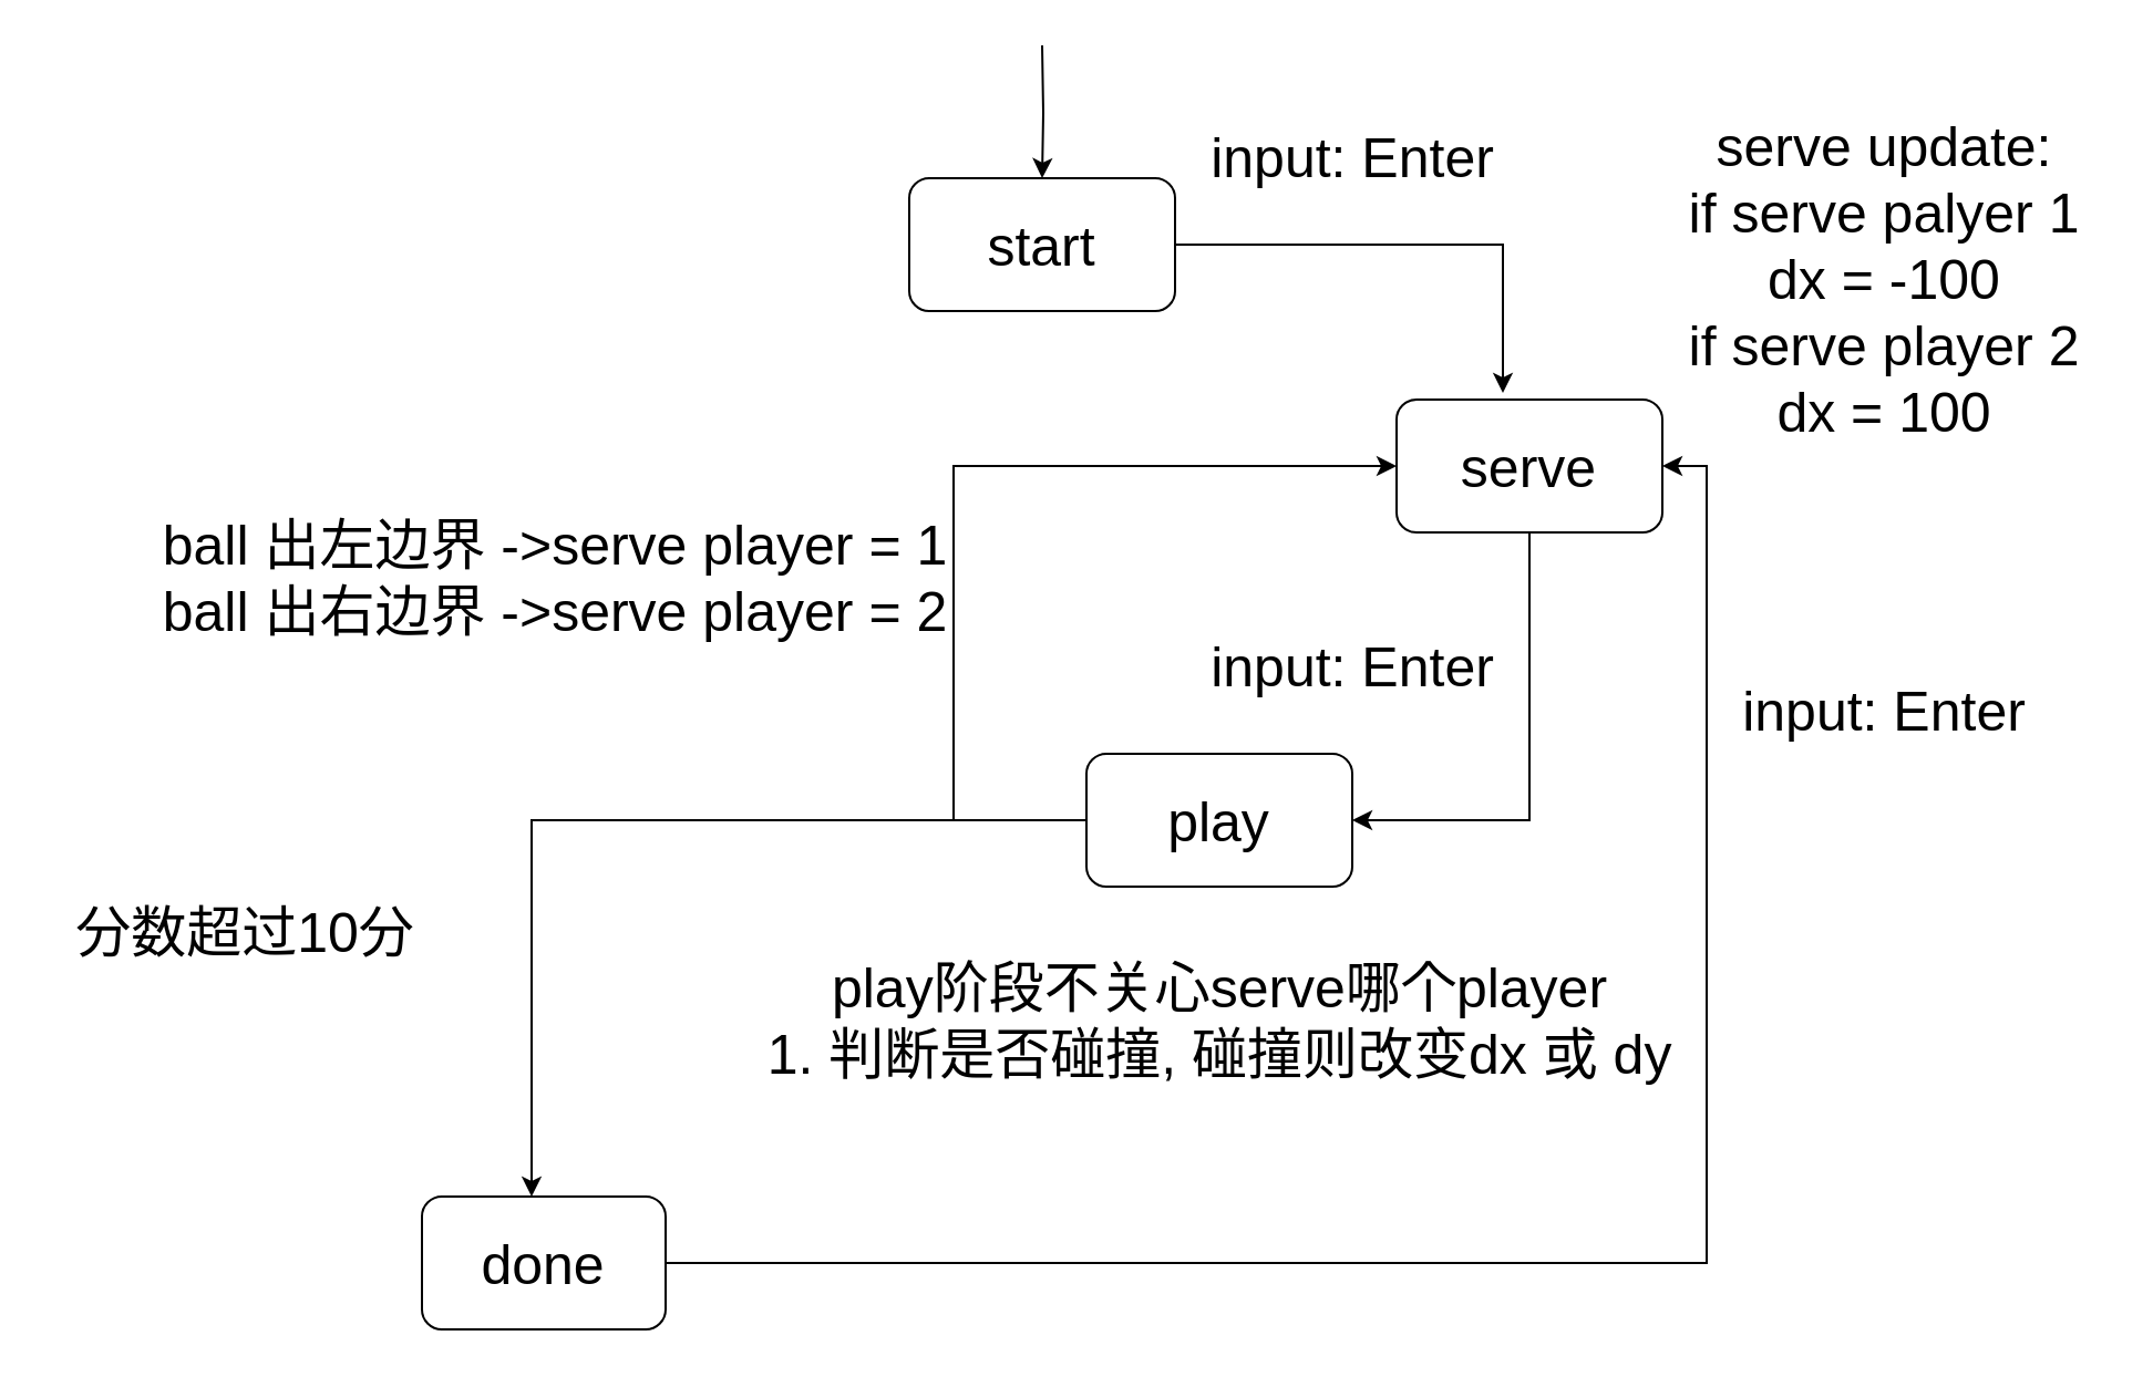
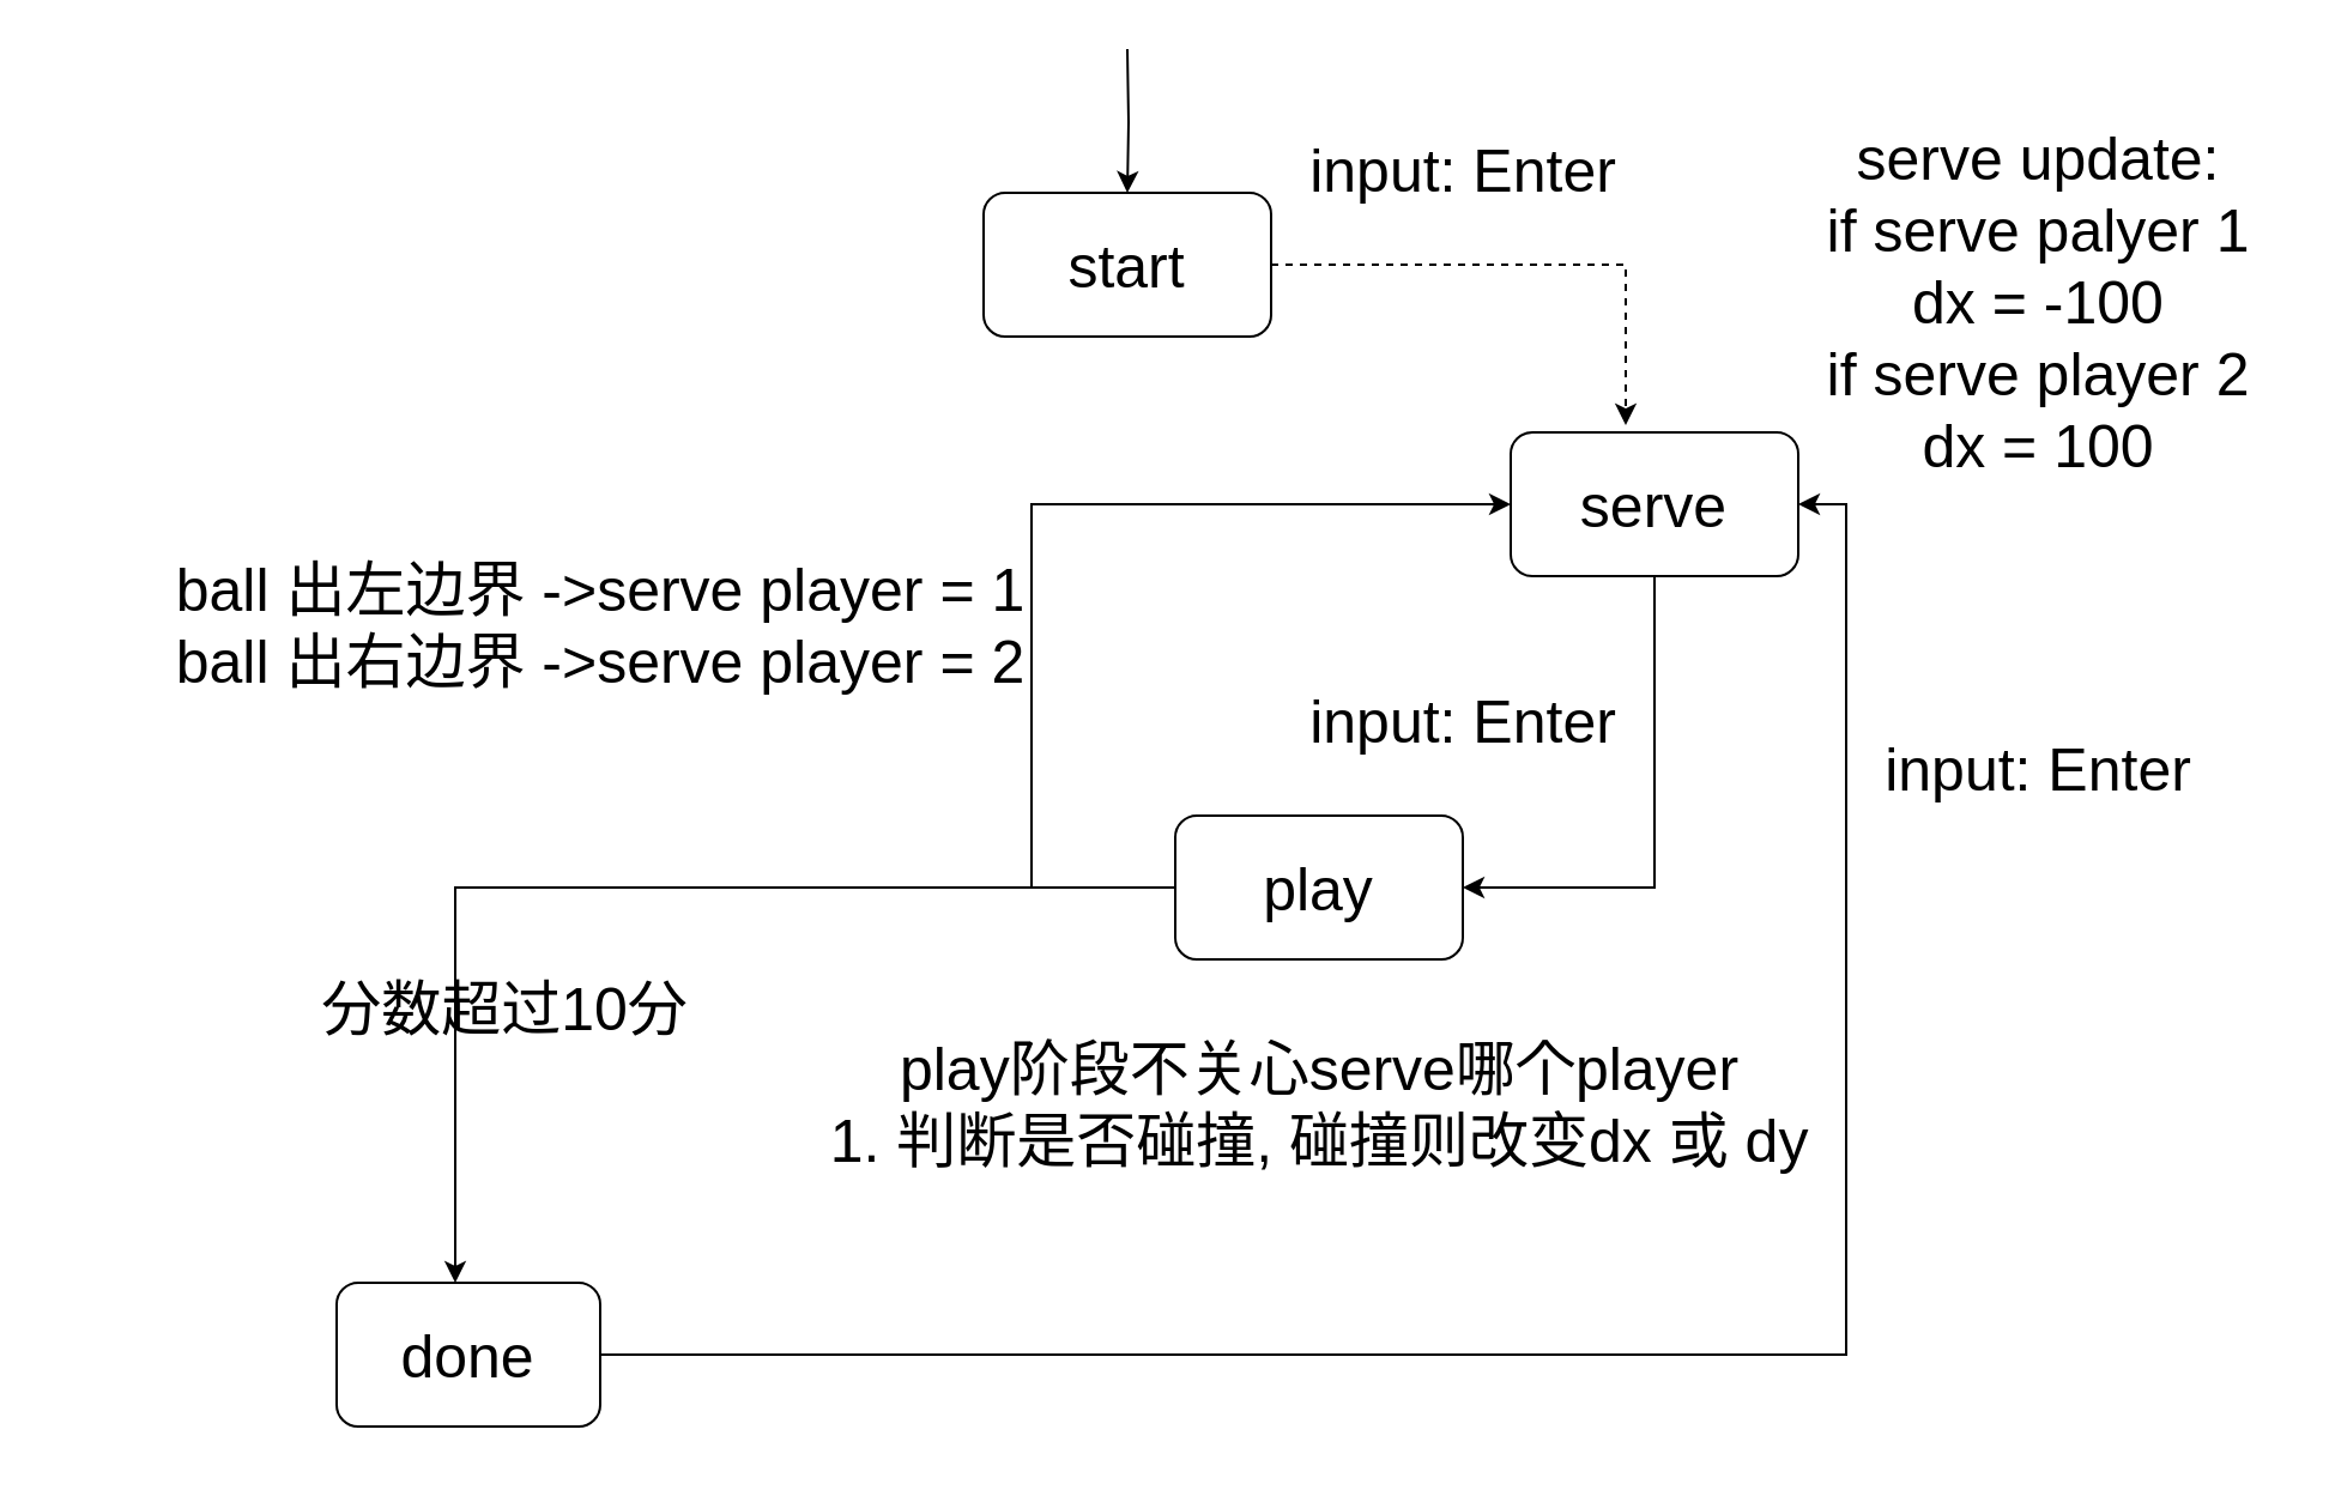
  <mxCell id="0" />
  <mxCell id="1" parent="0" />
  <mxCell id="2" style="edgeStyle=orthogonalEdgeStyle;rounded=0;orthogonalLoop=1;jettySize=auto;html=1;exitX=0.5;exitY=0;exitDx=0;exitDy=0;fontSize=25;entryX=0.5;entryY=0;entryDx=0;entryDy=0;" edge="1" parent="1" target="4"><mxGeometry relative="1" as="geometry"><mxPoint x="470" y="20" as="sourcePoint" /></mxGeometry></mxCell>
- <mxCell id="3" style="edgeStyle=orthogonalEdgeStyle;rounded=0;orthogonalLoop=1;jettySize=auto;html=1;exitX=1;exitY=0.5;exitDx=0;exitDy=0;entryX=0.4;entryY=-0.05;entryDx=0;entryDy=0;entryPerimeter=0;fontSize=25;" edge="1" parent="1" source="4" target="6"><mxGeometry relative="1" as="geometry" /></mxCell>
+ <mxCell id="3" style="edgeStyle=orthogonalEdgeStyle;rounded=0;orthogonalLoop=1;jettySize=auto;html=1;exitX=1;exitY=0.5;exitDx=0;exitDy=0;entryX=0.4;entryY=-0.05;entryDx=0;entryDy=0;entryPerimeter=0;fontSize=25;dashed=1;" edge="1" parent="1" source="4" target="6"><mxGeometry relative="1" as="geometry" /></mxCell>
  <mxCell id="4" value="start" style="rounded=1;whiteSpace=wrap;html=1;fontSize=25;" vertex="1" parent="1"><mxGeometry x="410" y="80" width="120" height="60" as="geometry" /></mxCell>
  <mxCell id="5" style="edgeStyle=orthogonalEdgeStyle;rounded=0;orthogonalLoop=1;jettySize=auto;html=1;exitX=0.5;exitY=1;exitDx=0;exitDy=0;entryX=1;entryY=0.5;entryDx=0;entryDy=0;fontSize=25;" edge="1" parent="1" source="6" target="9"><mxGeometry relative="1" as="geometry" /></mxCell>
  <mxCell id="6" value="serve" style="rounded=1;whiteSpace=wrap;html=1;fontSize=25;" vertex="1" parent="1"><mxGeometry x="630" y="180" width="120" height="60" as="geometry" /></mxCell>
  <mxCell id="7" style="edgeStyle=orthogonalEdgeStyle;rounded=0;orthogonalLoop=1;jettySize=auto;html=1;exitX=0;exitY=0.5;exitDx=0;exitDy=0;entryX=0;entryY=0.5;entryDx=0;entryDy=0;fontSize=25;" edge="1" parent="1" source="9" target="6"><mxGeometry relative="1" as="geometry"><Array as="points"><mxPoint x="430" y="370" /><mxPoint x="430" y="210" /></Array></mxGeometry></mxCell>
  <mxCell id="8" style="edgeStyle=orthogonalEdgeStyle;rounded=0;orthogonalLoop=1;jettySize=auto;html=1;exitX=0;exitY=0.5;exitDx=0;exitDy=0;entryX=0.45;entryY=0;entryDx=0;entryDy=0;entryPerimeter=0;fontSize=25;" edge="1" parent="1" source="9" target="16"><mxGeometry relative="1" as="geometry" /></mxCell>
  <mxCell id="9" value="play" style="rounded=1;whiteSpace=wrap;html=1;fontSize=25;" vertex="1" parent="1"><mxGeometry x="490" y="340" width="120" height="60" as="geometry" /></mxCell>
  <mxCell id="10" value="input: Enter" style="text;html=1;align=center;verticalAlign=middle;resizable=0;points=[];autosize=1;strokeColor=none;fillColor=none;fontSize=25;" vertex="1" parent="1"><mxGeometry x="535" y="50" width="150" height="40" as="geometry" /></mxCell>
  <mxCell id="11" value="input: Enter" style="text;html=1;align=center;verticalAlign=middle;resizable=0;points=[];autosize=1;strokeColor=none;fillColor=none;fontSize=25;" vertex="1" parent="1"><mxGeometry x="535" y="280" width="150" height="40" as="geometry" /></mxCell>
  <mxCell id="12" value="ball 出左边界 -&amp;gt;serve player = 1&lt;br&gt;ball 出右边界 -&amp;gt;serve player = 2" style="text;html=1;align=center;verticalAlign=middle;resizable=0;points=[];autosize=1;strokeColor=none;fillColor=none;fontSize=25;" vertex="1" parent="1"><mxGeometry x="60" y="225" width="380" height="70" as="geometry" /></mxCell>
  <mxCell id="13" value="serve update:&lt;br&gt;if serve palyer 1&lt;br&gt;dx = -100&lt;br&gt;if serve player 2&lt;br&gt;dx = 100" style="text;html=1;align=center;verticalAlign=middle;resizable=0;points=[];autosize=1;strokeColor=none;fillColor=none;fontSize=25;" vertex="1" parent="1"><mxGeometry x="750" y="45" width="200" height="160" as="geometry" /></mxCell>
  <mxCell id="14" value="play阶段不关心serve哪个player&lt;br&gt;1. 判断是否碰撞, 碰撞则改变dx 或 dy&lt;br&gt;" style="text;html=1;align=center;verticalAlign=middle;resizable=0;points=[];autosize=1;strokeColor=none;fillColor=none;fontSize=25;" vertex="1" parent="1"><mxGeometry x="335" y="425" width="430" height="70" as="geometry" /></mxCell>
  <mxCell id="15" style="edgeStyle=orthogonalEdgeStyle;rounded=0;orthogonalLoop=1;jettySize=auto;html=1;fontSize=25;entryX=1;entryY=0.5;entryDx=0;entryDy=0;" edge="1" parent="1" source="16" target="6"><mxGeometry relative="1" as="geometry"><mxPoint x="910" y="350" as="targetPoint" /></mxGeometry></mxCell>
- <mxCell id="16" value="done" style="rounded=1;whiteSpace=wrap;html=1;fontSize=25;" vertex="1" parent="1"><mxGeometry x="190" y="540" width="110" height="60" as="geometry" /></mxCell>
- <mxCell id="17" value="分数超过10分" style="text;html=1;align=center;verticalAlign=middle;resizable=0;points=[];autosize=1;strokeColor=none;fillColor=none;fontSize=25;" vertex="1" parent="1"><mxGeometry x="20" y="400" width="180" height="40" as="geometry" /></mxCell>
+ <mxCell id="16" value="done" style="rounded=1;whiteSpace=wrap;html=1;fontSize=25;" vertex="1" parent="1"><mxGeometry x="140" y="535" width="110" height="60" as="geometry" /></mxCell>
+ <mxCell id="17" value="分数超过10分" style="text;html=1;align=center;verticalAlign=middle;resizable=0;points=[];autosize=1;strokeColor=none;fillColor=none;fontSize=25;" vertex="1" parent="1"><mxGeometry x="120" y="400" width="180" height="40" as="geometry" /></mxCell>
  <mxCell id="18" value="input: Enter" style="text;html=1;align=center;verticalAlign=middle;resizable=0;points=[];autosize=1;strokeColor=none;fillColor=none;fontSize=25;" vertex="1" parent="1"><mxGeometry x="775" y="300" width="150" height="40" as="geometry" /></mxCell>
